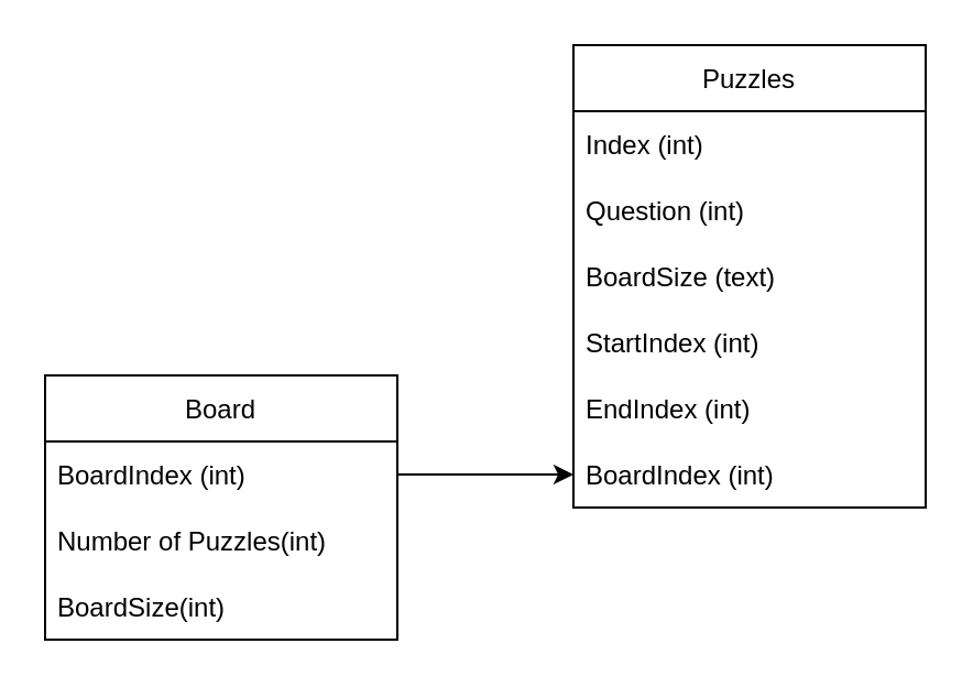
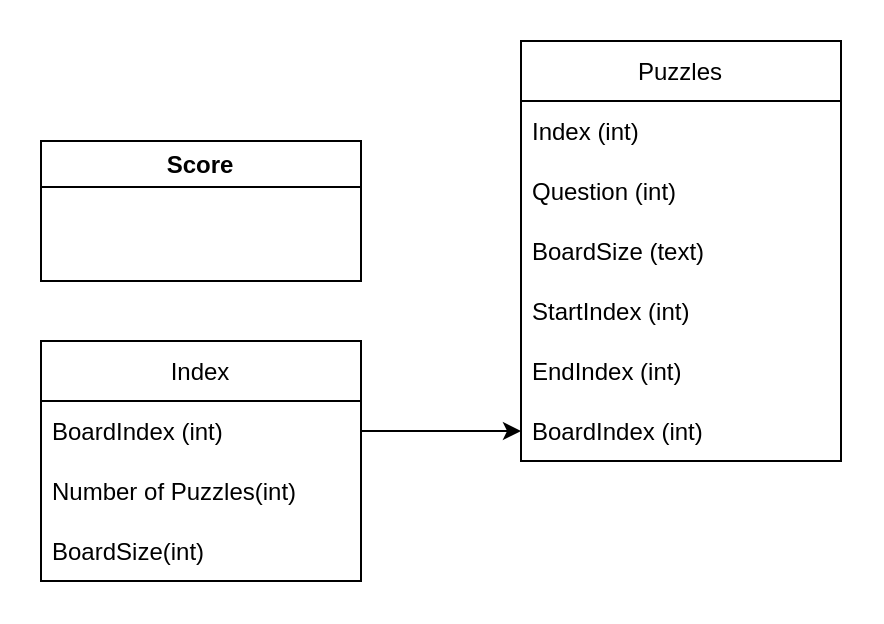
  <mxCell id="0" />
  <mxCell id="1" parent="0" />
  <mxCell id="2" value="Puzzles" style="swimlane;fontStyle=0;childLayout=stackLayout;horizontal=1;startSize=30;horizontalStack=0;resizeParent=1;resizeParentMax=0;resizeLast=0;collapsible=1;marginBottom=0;" parent="1" vertex="1"><mxGeometry x="260" y="20" width="160" height="210" as="geometry" /></mxCell>
  <mxCell id="3" value="Index (int)" style="text;strokeColor=none;fillColor=none;align=left;verticalAlign=middle;spacingLeft=4;spacingRight=4;overflow=hidden;points=[[0,0.5],[1,0.5]];portConstraint=eastwest;rotatable=0;" parent="2" vertex="1"><mxGeometry y="30" width="160" height="30" as="geometry" /></mxCell>
  <mxCell id="4" value="Question (int)" style="text;strokeColor=none;fillColor=none;align=left;verticalAlign=middle;spacingLeft=4;spacingRight=4;overflow=hidden;points=[[0,0.5],[1,0.5]];portConstraint=eastwest;rotatable=0;" parent="2" vertex="1"><mxGeometry y="60" width="160" height="30" as="geometry" /></mxCell>
  <mxCell id="5" value="BoardSize (text)" style="text;strokeColor=none;fillColor=none;align=left;verticalAlign=middle;spacingLeft=4;spacingRight=4;overflow=hidden;points=[[0,0.5],[1,0.5]];portConstraint=eastwest;rotatable=0;" parent="2" vertex="1"><mxGeometry y="90" width="160" height="30" as="geometry" /></mxCell>
  <mxCell id="6" value="StartIndex (int)" style="text;strokeColor=none;fillColor=none;align=left;verticalAlign=middle;spacingLeft=4;spacingRight=4;overflow=hidden;points=[[0,0.5],[1,0.5]];portConstraint=eastwest;rotatable=0;" parent="2" vertex="1"><mxGeometry y="120" width="160" height="30" as="geometry" /></mxCell>
  <mxCell id="7" value="EndIndex (int)" style="text;strokeColor=none;fillColor=none;align=left;verticalAlign=middle;spacingLeft=4;spacingRight=4;overflow=hidden;points=[[0,0.5],[1,0.5]];portConstraint=eastwest;rotatable=0;" parent="2" vertex="1"><mxGeometry y="150" width="160" height="30" as="geometry" /></mxCell>
  <mxCell id="8" value="BoardIndex (int)" style="text;strokeColor=none;fillColor=none;align=left;verticalAlign=middle;spacingLeft=4;spacingRight=4;overflow=hidden;points=[[0,0.5],[1,0.5]];portConstraint=eastwest;rotatable=0;" parent="2" vertex="1"><mxGeometry y="180" width="160" height="30" as="geometry" /></mxCell>
- <mxCell id="9" value="Board" style="swimlane;fontStyle=0;childLayout=stackLayout;horizontal=1;startSize=30;horizontalStack=0;resizeParent=1;resizeParentMax=0;resizeLast=0;collapsible=1;marginBottom=0;" parent="1" vertex="1"><mxGeometry x="20" y="170" width="160" height="120" as="geometry" /></mxCell>
+ <mxCell id="9" value="Index" style="swimlane;fontStyle=0;childLayout=stackLayout;horizontal=1;startSize=30;horizontalStack=0;resizeParent=1;resizeParentMax=0;resizeLast=0;collapsible=1;marginBottom=0;" parent="1" vertex="1"><mxGeometry x="20" y="170" width="160" height="120" as="geometry" /></mxCell>
  <mxCell id="10" value="BoardIndex (int)" style="text;strokeColor=none;fillColor=none;align=left;verticalAlign=middle;spacingLeft=4;spacingRight=4;overflow=hidden;points=[[0,0.5],[1,0.5]];portConstraint=eastwest;rotatable=0;" parent="9" vertex="1"><mxGeometry y="30" width="160" height="30" as="geometry" /></mxCell>
  <mxCell id="11" value="Number of Puzzles(int)" style="text;strokeColor=none;fillColor=none;align=left;verticalAlign=middle;spacingLeft=4;spacingRight=4;overflow=hidden;points=[[0,0.5],[1,0.5]];portConstraint=eastwest;rotatable=0;" parent="9" vertex="1"><mxGeometry y="60" width="160" height="30" as="geometry" /></mxCell>
  <mxCell id="12" value="BoardSize(int)" style="text;strokeColor=none;fillColor=none;align=left;verticalAlign=middle;spacingLeft=4;spacingRight=4;overflow=hidden;points=[[0,0.5],[1,0.5]];portConstraint=eastwest;rotatable=0;" parent="9" vertex="1"><mxGeometry y="90" width="160" height="30" as="geometry" /></mxCell>
  <mxCell id="13" style="edgeStyle=orthogonalEdgeStyle;rounded=0;orthogonalLoop=1;jettySize=auto;html=1;entryX=0;entryY=0.5;entryDx=0;entryDy=0;" parent="1" source="10" target="8" edge="1"><mxGeometry relative="1" as="geometry" /></mxCell>
+ <mxCell id="14" value="Score" style="swimlane;" parent="1" vertex="1"><mxGeometry x="20" y="70" width="160" height="70" as="geometry" /></mxCell>
